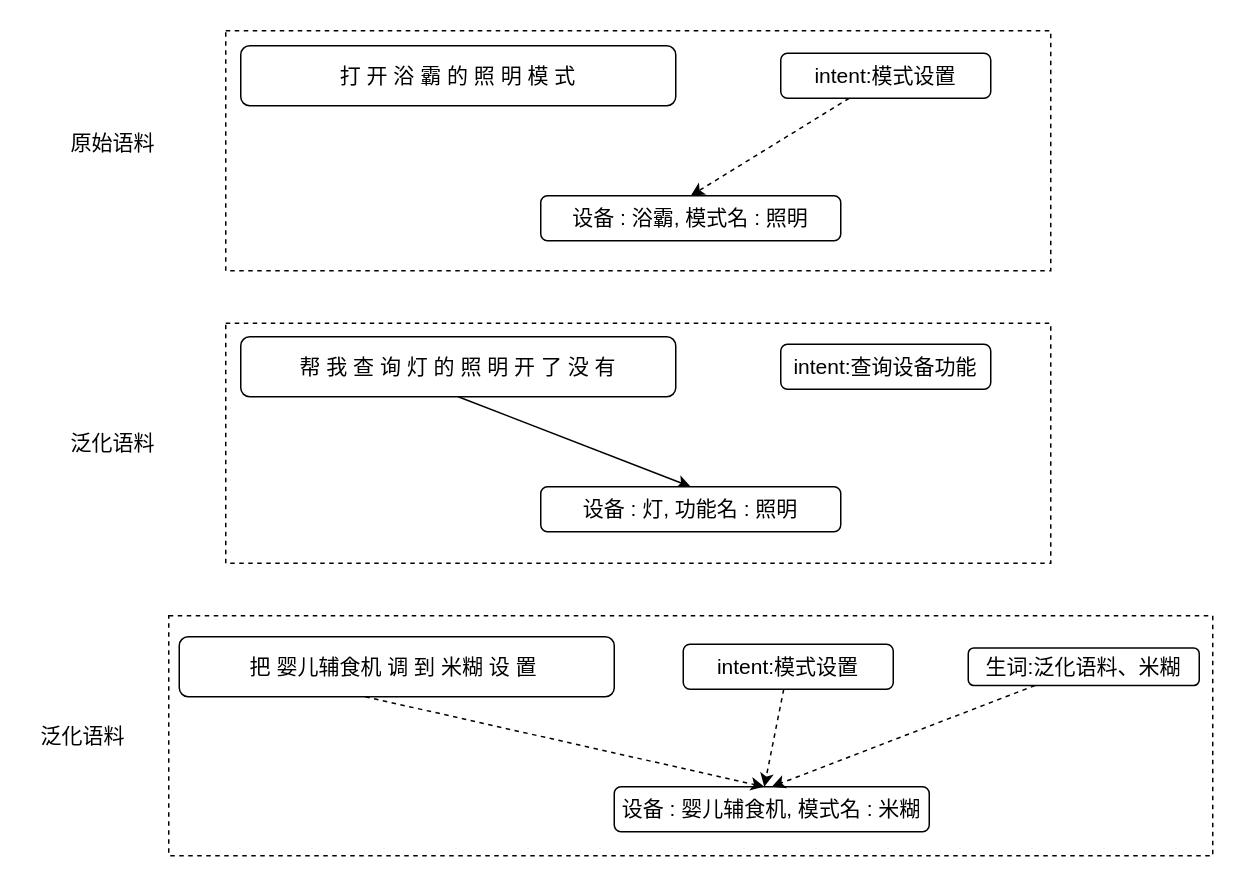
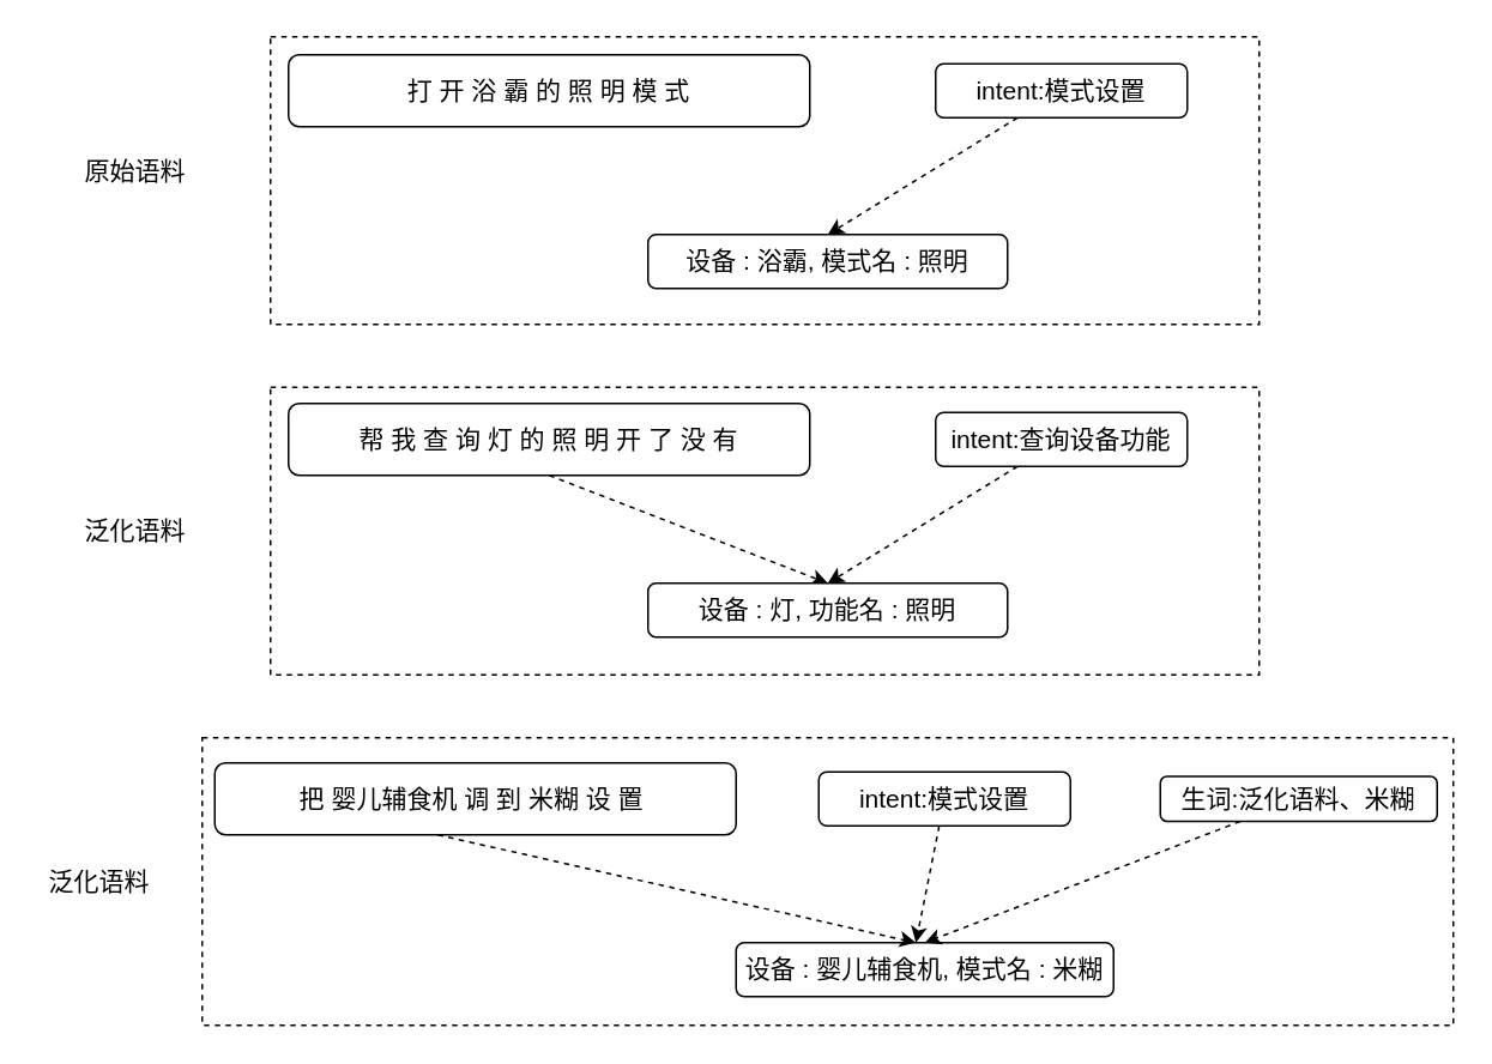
  <mxCell id="0" />
  <mxCell id="1" parent="0" />
  <mxCell id="2" value="" style="rounded=0;whiteSpace=wrap;html=1;dashed=1;" vertex="1" parent="1"><mxGeometry x="112" y="410" width="696" height="160" as="geometry" /></mxCell>
  <mxCell id="3" value="" style="rounded=0;whiteSpace=wrap;html=1;dashed=1;" vertex="1" parent="1"><mxGeometry x="150" y="215" width="550" height="160" as="geometry" /></mxCell>
  <mxCell id="4" value="" style="rounded=0;whiteSpace=wrap;html=1;dashed=1;" vertex="1" parent="1"><mxGeometry x="150" y="20" width="550" height="160" as="geometry" /></mxCell>
  <mxCell id="5" value="&lt;font style=&quot;font-size: 14px&quot;&gt;打 开 浴 霸 的 照 明 模 式&lt;/font&gt;" style="rounded=1;whiteSpace=wrap;html=1;" vertex="1" parent="1"><mxGeometry x="160" y="30" width="290" height="40" as="geometry" /></mxCell>
  <mxCell id="6" value="" style="edgeStyle=none;rounded=0;orthogonalLoop=1;jettySize=auto;html=1;entryX=0.5;entryY=0;entryDx=0;entryDy=0;dashed=1;" edge="1" parent="1" source="7" target="8"><mxGeometry relative="1" as="geometry"><mxPoint x="590" y="145" as="targetPoint" /></mxGeometry></mxCell>
  <mxCell id="7" value="&lt;font style=&quot;font-size: 14px&quot;&gt;intent:模式设置&lt;/font&gt;" style="rounded=1;whiteSpace=wrap;html=1;" vertex="1" parent="1"><mxGeometry x="520" y="35" width="140" height="30" as="geometry" /></mxCell>
  <mxCell id="8" value="&lt;font style=&quot;font-size: 14px&quot;&gt;设备 : 浴霸, 模式名 : 照明&lt;/font&gt;" style="rounded=1;whiteSpace=wrap;html=1;" vertex="1" parent="1"><mxGeometry x="360" y="130" width="200" height="30" as="geometry" /></mxCell>
  <mxCell id="9" value="&lt;font style=&quot;font-size: 14px&quot;&gt;把 婴儿辅食机 调 到 米糊 设 置&amp;nbsp;&lt;/font&gt;" style="rounded=1;whiteSpace=wrap;html=1;" vertex="1" parent="1"><mxGeometry x="119" y="424" width="290" height="40" as="geometry" /></mxCell>
  <mxCell id="10" value="" style="edgeStyle=none;rounded=0;orthogonalLoop=1;jettySize=auto;html=1;dashed=1;" edge="1" parent="1" source="11"><mxGeometry relative="1" as="geometry"><mxPoint x="509" y="524" as="targetPoint" /></mxGeometry></mxCell>
  <mxCell id="11" value="&lt;font style=&quot;font-size: 14px&quot;&gt;intent:模式设置&lt;/font&gt;" style="rounded=1;whiteSpace=wrap;html=1;" vertex="1" parent="1"><mxGeometry x="455" y="429" width="140" height="30" as="geometry" /></mxCell>
  <mxCell id="12" value="&lt;font style=&quot;font-size: 14px&quot;&gt;设备 : 婴儿辅食机, 模式名 : 米糊&lt;/font&gt;" style="rounded=1;whiteSpace=wrap;html=1;" vertex="1" parent="1"><mxGeometry x="409" y="524" width="210" height="30" as="geometry" /></mxCell>
  <mxCell id="13" value="" style="edgeStyle=none;rounded=0;orthogonalLoop=1;jettySize=auto;html=1;dashed=1;entryX=0.5;entryY=0;entryDx=0;entryDy=0;" edge="1" parent="1" source="14" target="12"><mxGeometry relative="1" as="geometry"><mxPoint x="722" y="536.5" as="targetPoint" /></mxGeometry></mxCell>
  <mxCell id="14" value="&lt;font style=&quot;font-size: 14px&quot;&gt;生词:泛化语料、米糊&lt;/font&gt;" style="rounded=1;whiteSpace=wrap;html=1;" vertex="1" parent="1"><mxGeometry x="645" y="431.5" width="154" height="25" as="geometry" /></mxCell>
  <mxCell id="15" value="" style="rounded=0;orthogonalLoop=1;jettySize=auto;html=1;exitX=0.5;exitY=1;exitDx=0;exitDy=0;dashed=1;" edge="1" parent="1"><mxGeometry relative="1" as="geometry"><mxPoint x="243" y="464" as="sourcePoint" /><mxPoint x="509" y="524" as="targetPoint" /></mxGeometry></mxCell>
- <mxCell id="16" value="" style="rounded=0;orthogonalLoop=1;jettySize=auto;html=1;entryX=0.5;entryY=0;entryDx=0;entryDy=0;exitX=0.5;exitY=1;exitDx=0;exitDy=0;dashed=0;" edge="1" parent="1" source="17" target="20"><mxGeometry relative="1" as="geometry"><mxPoint x="305" y="344" as="targetPoint" /></mxGeometry></mxCell>
+ <mxCell id="16" value="" style="rounded=0;orthogonalLoop=1;jettySize=auto;html=1;entryX=0.5;entryY=0;entryDx=0;entryDy=0;exitX=0.5;exitY=1;exitDx=0;exitDy=0;dashed=1;" edge="1" parent="1" source="17" target="20"><mxGeometry relative="1" as="geometry"><mxPoint x="305" y="344" as="targetPoint" /></mxGeometry></mxCell>
  <mxCell id="17" value="&lt;font style=&quot;font-size: 14px&quot;&gt;帮 我 查 询 灯 的 照 明 开 了 没 有&lt;/font&gt;" style="rounded=1;whiteSpace=wrap;html=1;" vertex="1" parent="1"><mxGeometry x="160" y="224" width="290" height="40" as="geometry" /></mxCell>
+ <mxCell id="18" value="" style="edgeStyle=none;rounded=0;orthogonalLoop=1;jettySize=auto;html=1;entryX=0.5;entryY=0;entryDx=0;entryDy=0;dashed=1;" edge="1" parent="1" source="19" target="20"><mxGeometry relative="1" as="geometry"><mxPoint x="590" y="339" as="targetPoint" /></mxGeometry></mxCell>
  <mxCell id="19" value="&lt;font style=&quot;font-size: 14px&quot;&gt;intent:查询设备功能&lt;/font&gt;" style="rounded=1;whiteSpace=wrap;html=1;" vertex="1" parent="1"><mxGeometry x="520" y="229" width="140" height="30" as="geometry" /></mxCell>
  <mxCell id="20" value="&lt;font style=&quot;font-size: 14px&quot;&gt;设备 : 灯, 功能名 : 照明&lt;/font&gt;" style="rounded=1;whiteSpace=wrap;html=1;" vertex="1" parent="1"><mxGeometry x="360" y="324" width="200" height="30" as="geometry" /></mxCell>
  <mxCell id="21" value="&lt;font style=&quot;font-size: 14px&quot;&gt;原始语料&lt;/font&gt;" style="text;html=1;strokeColor=none;fillColor=none;align=center;verticalAlign=middle;whiteSpace=wrap;rounded=0;dashed=1;" vertex="1" parent="1"><mxGeometry x="40" y="80" width="70" height="30" as="geometry" /></mxCell>
  <mxCell id="22" value="&lt;font style=&quot;font-size: 14px&quot;&gt;泛化语料&lt;/font&gt;" style="text;html=1;strokeColor=none;fillColor=none;align=center;verticalAlign=middle;whiteSpace=wrap;rounded=0;dashed=1;" vertex="1" parent="1"><mxGeometry x="40" y="280" width="70" height="30" as="geometry" /></mxCell>
  <mxCell id="23" value="&lt;font style=&quot;font-size: 14px&quot;&gt;泛化语料&lt;/font&gt;" style="text;html=1;strokeColor=none;fillColor=none;align=center;verticalAlign=middle;whiteSpace=wrap;rounded=0;dashed=1;" vertex="1" parent="1"><mxGeometry x="20" y="475" width="70" height="30" as="geometry" /></mxCell>
